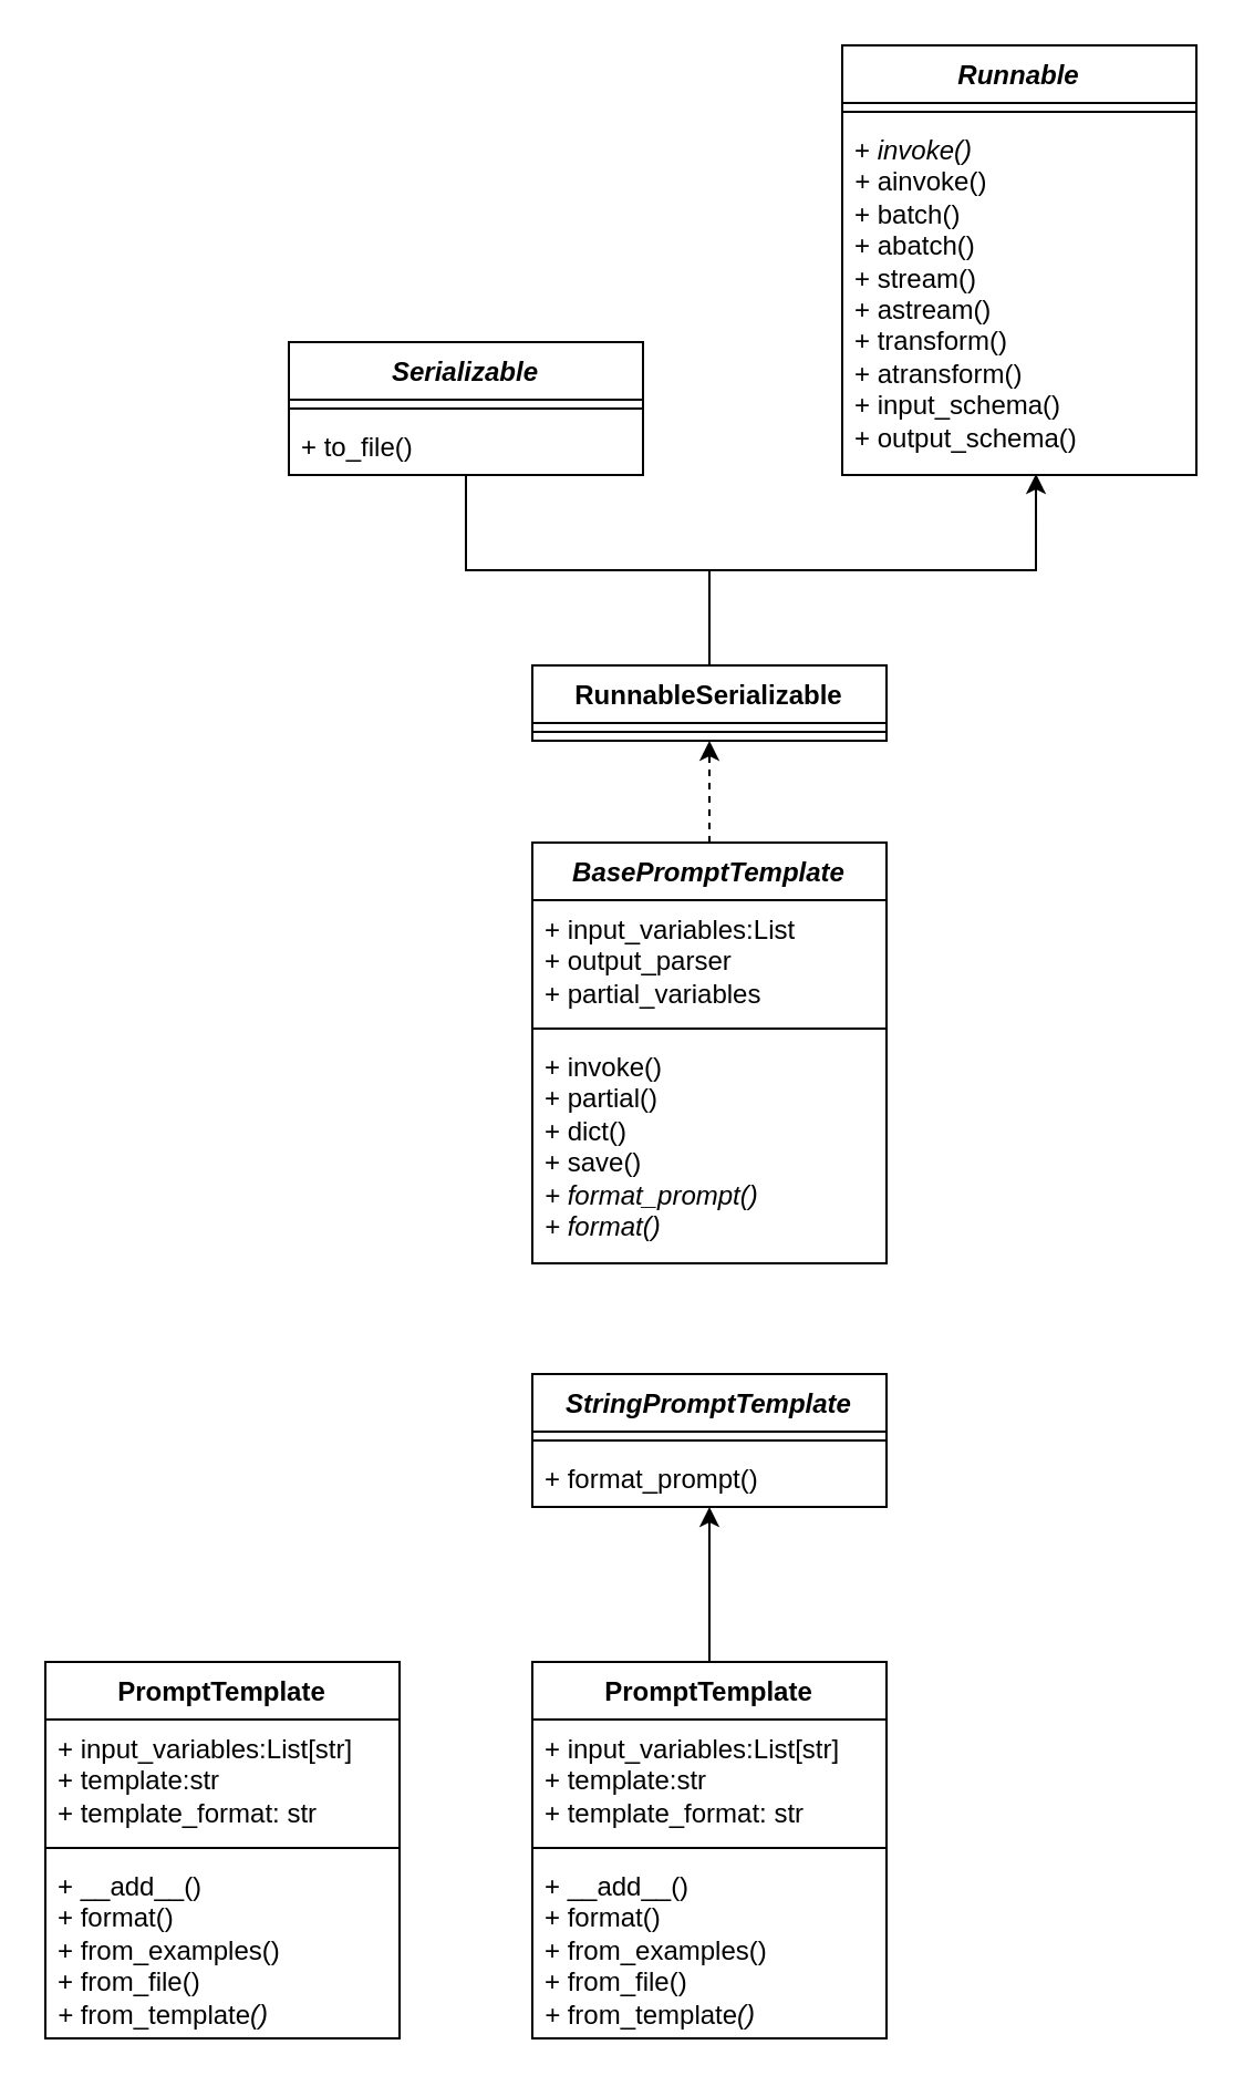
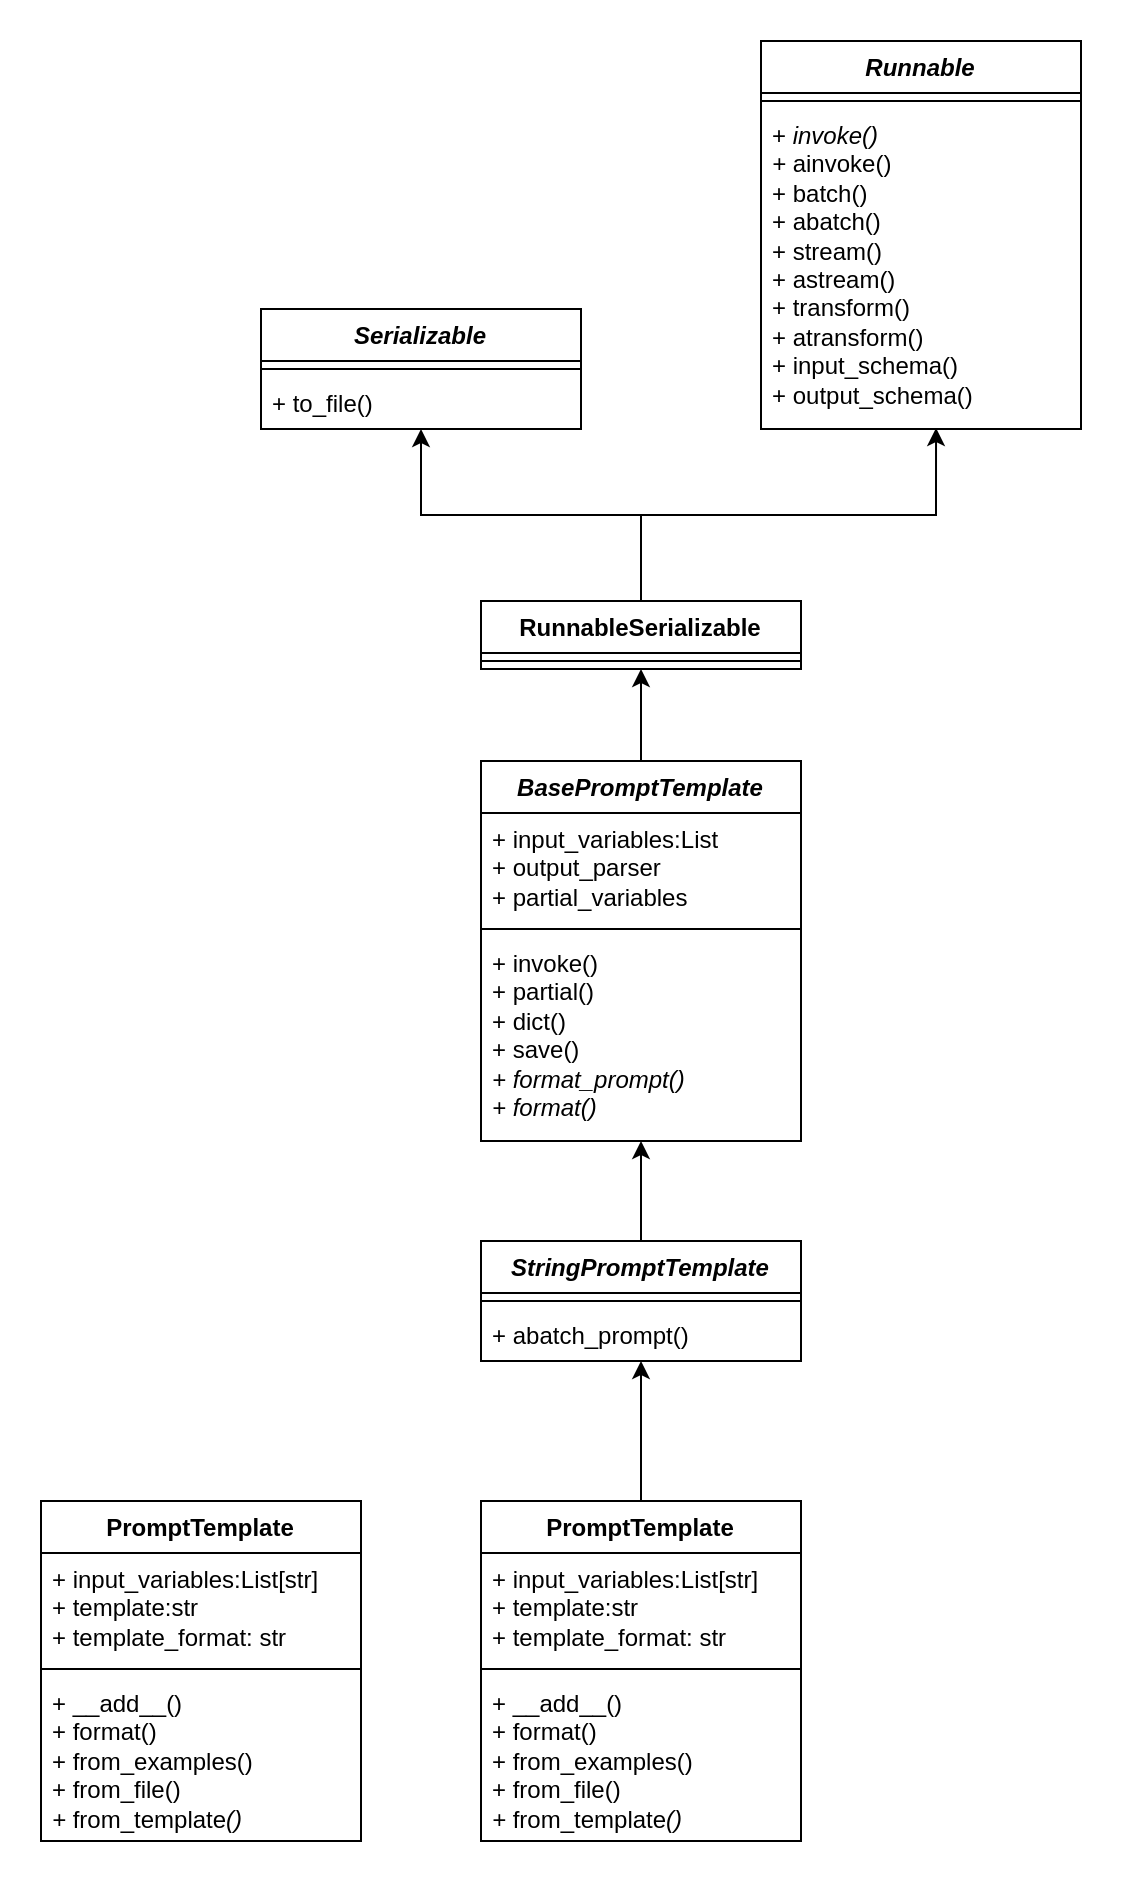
  <mxCell id="0" />
  <mxCell id="1" parent="0" />
- <mxCell id="2" style="edgeStyle=orthogonalEdgeStyle;rounded=0;orthogonalLoop=1;jettySize=auto;html=1;dashed=1;" edge="1" parent="1" source="3" target="8"><mxGeometry relative="1" as="geometry" /></mxCell>
+ <mxCell id="2" style="edgeStyle=orthogonalEdgeStyle;rounded=0;orthogonalLoop=1;jettySize=auto;html=1;" edge="1" parent="1" source="3" target="8"><mxGeometry relative="1" as="geometry" /></mxCell>
  <mxCell id="3" value="&lt;i&gt;BasePromptTemplate&lt;/i&gt;" style="swimlane;fontStyle=1;align=center;verticalAlign=top;childLayout=stackLayout;horizontal=1;startSize=26;horizontalStack=0;resizeParent=1;resizeParentMax=0;resizeLast=0;collapsible=1;marginBottom=0;whiteSpace=wrap;html=1;" vertex="1" parent="1"><mxGeometry x="240" y="380" width="160" height="190" as="geometry"><mxRectangle x="210" y="280" width="100" height="30" as="alternateBounds" /></mxGeometry></mxCell>
  <mxCell id="4" value="+&amp;nbsp;input_variables:List&lt;br&gt;+&amp;nbsp;output_parser&lt;br&gt;+&amp;nbsp;partial_variables" style="text;strokeColor=none;fillColor=none;align=left;verticalAlign=top;spacingLeft=4;spacingRight=4;overflow=hidden;rotatable=0;points=[[0,0.5],[1,0.5]];portConstraint=eastwest;whiteSpace=wrap;html=1;" vertex="1" parent="3"><mxGeometry y="26" width="160" height="54" as="geometry" /></mxCell>
  <mxCell id="5" value="" style="line;strokeWidth=1;fillColor=none;align=left;verticalAlign=middle;spacingTop=-1;spacingLeft=3;spacingRight=3;rotatable=0;labelPosition=right;points=[];portConstraint=eastwest;strokeColor=inherit;" vertex="1" parent="3"><mxGeometry y="80" width="160" height="8" as="geometry" /></mxCell>
  <mxCell id="6" value="+&amp;nbsp;invoke()&lt;br&gt;+&amp;nbsp;partial()&lt;br&gt;+ dict()&lt;br&gt;+ save()&lt;br&gt;&lt;i&gt;+&amp;nbsp;format_prompt()&lt;br&gt;+ format()&lt;/i&gt;" style="text;strokeColor=none;fillColor=none;align=left;verticalAlign=top;spacingLeft=4;spacingRight=4;overflow=hidden;rotatable=0;points=[[0,0.5],[1,0.5]];portConstraint=eastwest;whiteSpace=wrap;html=1;" vertex="1" parent="3"><mxGeometry y="88" width="160" height="102" as="geometry" /></mxCell>
- <mxCell id="7" style="edgeStyle=orthogonalEdgeStyle;rounded=0;orthogonalLoop=1;jettySize=auto;html=1;endArrow=none;" edge="1" parent="1" source="8" target="13"><mxGeometry relative="1" as="geometry" /></mxCell>
+ <mxCell id="7" style="edgeStyle=orthogonalEdgeStyle;rounded=0;orthogonalLoop=1;jettySize=auto;html=1;" edge="1" parent="1" source="8" target="13"><mxGeometry relative="1" as="geometry" /></mxCell>
  <mxCell id="8" value="RunnableSerializable" style="swimlane;fontStyle=1;align=center;verticalAlign=top;childLayout=stackLayout;horizontal=1;startSize=26;horizontalStack=0;resizeParent=1;resizeParentMax=0;resizeLast=0;collapsible=1;marginBottom=0;whiteSpace=wrap;html=1;" vertex="1" parent="1"><mxGeometry x="240" y="300" width="160" height="34" as="geometry"><mxRectangle x="210" y="280" width="100" height="30" as="alternateBounds" /></mxGeometry></mxCell>
  <mxCell id="9" value="" style="line;strokeWidth=1;fillColor=none;align=left;verticalAlign=middle;spacingTop=-1;spacingLeft=3;spacingRight=3;rotatable=0;labelPosition=right;points=[];portConstraint=eastwest;strokeColor=inherit;" vertex="1" parent="8"><mxGeometry y="26" width="160" height="8" as="geometry" /></mxCell>
  <mxCell id="10" value="&lt;i&gt;Runnable&lt;/i&gt;" style="swimlane;fontStyle=1;align=center;verticalAlign=top;childLayout=stackLayout;horizontal=1;startSize=26;horizontalStack=0;resizeParent=1;resizeParentMax=0;resizeLast=0;collapsible=1;marginBottom=0;whiteSpace=wrap;html=1;" vertex="1" parent="1"><mxGeometry x="380" y="20" width="160" height="194" as="geometry"><mxRectangle x="210" y="280" width="100" height="30" as="alternateBounds" /></mxGeometry></mxCell>
  <mxCell id="11" value="" style="line;strokeWidth=1;fillColor=none;align=left;verticalAlign=middle;spacingTop=-1;spacingLeft=3;spacingRight=3;rotatable=0;labelPosition=right;points=[];portConstraint=eastwest;strokeColor=inherit;" vertex="1" parent="10"><mxGeometry y="26" width="160" height="8" as="geometry" /></mxCell>
  <mxCell id="12" value="+&amp;nbsp;&lt;i&gt;invoke()&lt;br&gt;+&amp;nbsp;&lt;/i&gt;ainvoke()&lt;br&gt;+&amp;nbsp;batch()&lt;br&gt;+&amp;nbsp;abatch()&lt;br&gt;+&amp;nbsp;stream()&lt;br&gt;+&amp;nbsp;astream()&lt;br&gt;+&amp;nbsp;transform()&lt;br&gt;+&amp;nbsp;atransform()&lt;br&gt;+&amp;nbsp;input_schema()&lt;br&gt;+ output_schema()" style="text;strokeColor=none;fillColor=none;align=left;verticalAlign=top;spacingLeft=4;spacingRight=4;overflow=hidden;rotatable=0;points=[[0,0.5],[1,0.5]];portConstraint=eastwest;whiteSpace=wrap;html=1;" vertex="1" parent="10"><mxGeometry y="34" width="160" height="160" as="geometry" /></mxCell>
  <mxCell id="13" value="&lt;i&gt;Serializable&lt;/i&gt;" style="swimlane;fontStyle=1;align=center;verticalAlign=top;childLayout=stackLayout;horizontal=1;startSize=26;horizontalStack=0;resizeParent=1;resizeParentMax=0;resizeLast=0;collapsible=1;marginBottom=0;whiteSpace=wrap;html=1;" vertex="1" parent="1"><mxGeometry x="130" y="154" width="160" height="60" as="geometry"><mxRectangle x="210" y="280" width="100" height="30" as="alternateBounds" /></mxGeometry></mxCell>
  <mxCell id="14" value="" style="line;strokeWidth=1;fillColor=none;align=left;verticalAlign=middle;spacingTop=-1;spacingLeft=3;spacingRight=3;rotatable=0;labelPosition=right;points=[];portConstraint=eastwest;strokeColor=inherit;" vertex="1" parent="13"><mxGeometry y="26" width="160" height="8" as="geometry" /></mxCell>
  <mxCell id="15" value="+&amp;nbsp;to_file()" style="text;strokeColor=none;fillColor=none;align=left;verticalAlign=top;spacingLeft=4;spacingRight=4;overflow=hidden;rotatable=0;points=[[0,0.5],[1,0.5]];portConstraint=eastwest;whiteSpace=wrap;html=1;" vertex="1" parent="13"><mxGeometry y="34" width="160" height="26" as="geometry" /></mxCell>
  <mxCell id="16" style="edgeStyle=orthogonalEdgeStyle;rounded=0;orthogonalLoop=1;jettySize=auto;html=1;entryX=0.547;entryY=0.997;entryDx=0;entryDy=0;entryPerimeter=0;" edge="1" parent="1" source="8" target="12"><mxGeometry relative="1" as="geometry" /></mxCell>
+ <mxCell id="17" style="edgeStyle=orthogonalEdgeStyle;rounded=0;orthogonalLoop=1;jettySize=auto;html=1;" edge="1" parent="1" source="18" target="3"><mxGeometry relative="1" as="geometry" /></mxCell>
  <mxCell id="18" value="&lt;i&gt;StringPromptTemplate&lt;/i&gt;" style="swimlane;fontStyle=1;align=center;verticalAlign=top;childLayout=stackLayout;horizontal=1;startSize=26;horizontalStack=0;resizeParent=1;resizeParentMax=0;resizeLast=0;collapsible=1;marginBottom=0;whiteSpace=wrap;html=1;" vertex="1" parent="1"><mxGeometry x="240" y="620" width="160" height="60" as="geometry"><mxRectangle x="210" y="280" width="100" height="30" as="alternateBounds" /></mxGeometry></mxCell>
  <mxCell id="19" value="" style="line;strokeWidth=1;fillColor=none;align=left;verticalAlign=middle;spacingTop=-1;spacingLeft=3;spacingRight=3;rotatable=0;labelPosition=right;points=[];portConstraint=eastwest;strokeColor=inherit;" vertex="1" parent="18"><mxGeometry y="26" width="160" height="8" as="geometry" /></mxCell>
- <mxCell id="20" value="+&amp;nbsp;format_prompt()" style="text;strokeColor=none;fillColor=none;align=left;verticalAlign=top;spacingLeft=4;spacingRight=4;overflow=hidden;rotatable=0;points=[[0,0.5],[1,0.5]];portConstraint=eastwest;whiteSpace=wrap;html=1;" vertex="1" parent="18"><mxGeometry y="34" width="160" height="26" as="geometry" /></mxCell>
+ <mxCell id="20" value="+&amp;nbsp;abatch_prompt()" style="text;strokeColor=none;fillColor=none;align=left;verticalAlign=top;spacingLeft=4;spacingRight=4;overflow=hidden;rotatable=0;points=[[0,0.5],[1,0.5]];portConstraint=eastwest;whiteSpace=wrap;html=1;" vertex="1" parent="18"><mxGeometry y="34" width="160" height="26" as="geometry" /></mxCell>
  <mxCell id="21" style="edgeStyle=orthogonalEdgeStyle;rounded=0;orthogonalLoop=1;jettySize=auto;html=1;" edge="1" parent="1" source="22" target="18"><mxGeometry relative="1" as="geometry" /></mxCell>
  <mxCell id="22" value="PromptTemplate" style="swimlane;fontStyle=1;align=center;verticalAlign=top;childLayout=stackLayout;horizontal=1;startSize=26;horizontalStack=0;resizeParent=1;resizeParentMax=0;resizeLast=0;collapsible=1;marginBottom=0;whiteSpace=wrap;html=1;" vertex="1" parent="1"><mxGeometry x="240" y="750" width="160" height="170" as="geometry"><mxRectangle x="210" y="280" width="100" height="30" as="alternateBounds" /></mxGeometry></mxCell>
  <mxCell id="23" value="+&amp;nbsp;input_variables:List[str]&lt;br&gt;+&amp;nbsp;template:str&lt;br&gt;+&amp;nbsp;template_format: str&amp;nbsp;" style="text;strokeColor=none;fillColor=none;align=left;verticalAlign=top;spacingLeft=4;spacingRight=4;overflow=hidden;rotatable=0;points=[[0,0.5],[1,0.5]];portConstraint=eastwest;whiteSpace=wrap;html=1;" vertex="1" parent="22"><mxGeometry y="26" width="160" height="54" as="geometry" /></mxCell>
  <mxCell id="24" value="" style="line;strokeWidth=1;fillColor=none;align=left;verticalAlign=middle;spacingTop=-1;spacingLeft=3;spacingRight=3;rotatable=0;labelPosition=right;points=[];portConstraint=eastwest;strokeColor=inherit;" vertex="1" parent="22"><mxGeometry y="80" width="160" height="8" as="geometry" /></mxCell>
  <mxCell id="25" value="+&amp;nbsp;__add__&lt;span style=&quot;background-color: initial;&quot;&gt;()&lt;/span&gt;&lt;br&gt;+&amp;nbsp;format&lt;span style=&quot;background-color: initial;&quot;&gt;()&lt;/span&gt;&lt;br&gt;+&amp;nbsp;from_examples()&lt;br&gt;+&amp;nbsp;from_file&lt;span style=&quot;background-color: initial;&quot;&gt;()&lt;/span&gt;&lt;br&gt;&lt;i&gt;+&amp;nbsp;&lt;/i&gt;from_template&lt;i style=&quot;background-color: initial;&quot;&gt;()&lt;/i&gt;" style="text;strokeColor=none;fillColor=none;align=left;verticalAlign=top;spacingLeft=4;spacingRight=4;overflow=hidden;rotatable=0;points=[[0,0.5],[1,0.5]];portConstraint=eastwest;whiteSpace=wrap;html=1;" vertex="1" parent="22"><mxGeometry y="88" width="160" height="82" as="geometry" /></mxCell>
  <mxCell id="26" value="PromptTemplate" style="swimlane;fontStyle=1;align=center;verticalAlign=top;childLayout=stackLayout;horizontal=1;startSize=26;horizontalStack=0;resizeParent=1;resizeParentMax=0;resizeLast=0;collapsible=1;marginBottom=0;whiteSpace=wrap;html=1;" vertex="1" parent="1"><mxGeometry x="20" y="750" width="160" height="170" as="geometry"><mxRectangle x="210" y="280" width="100" height="30" as="alternateBounds" /></mxGeometry></mxCell>
  <mxCell id="27" value="+&amp;nbsp;input_variables:List[str]&lt;br&gt;+&amp;nbsp;template:str&lt;br&gt;+&amp;nbsp;template_format: str&amp;nbsp;" style="text;strokeColor=none;fillColor=none;align=left;verticalAlign=top;spacingLeft=4;spacingRight=4;overflow=hidden;rotatable=0;points=[[0,0.5],[1,0.5]];portConstraint=eastwest;whiteSpace=wrap;html=1;" vertex="1" parent="26"><mxGeometry y="26" width="160" height="54" as="geometry" /></mxCell>
  <mxCell id="28" value="" style="line;strokeWidth=1;fillColor=none;align=left;verticalAlign=middle;spacingTop=-1;spacingLeft=3;spacingRight=3;rotatable=0;labelPosition=right;points=[];portConstraint=eastwest;strokeColor=inherit;" vertex="1" parent="26"><mxGeometry y="80" width="160" height="8" as="geometry" /></mxCell>
  <mxCell id="29" value="+&amp;nbsp;__add__&lt;span style=&quot;background-color: initial;&quot;&gt;()&lt;/span&gt;&lt;br&gt;+&amp;nbsp;format&lt;span style=&quot;background-color: initial;&quot;&gt;()&lt;/span&gt;&lt;br&gt;+&amp;nbsp;from_examples()&lt;br&gt;+&amp;nbsp;from_file&lt;span style=&quot;background-color: initial;&quot;&gt;()&lt;/span&gt;&lt;br&gt;&lt;i&gt;+&amp;nbsp;&lt;/i&gt;from_template&lt;i style=&quot;background-color: initial;&quot;&gt;()&lt;/i&gt;" style="text;strokeColor=none;fillColor=none;align=left;verticalAlign=top;spacingLeft=4;spacingRight=4;overflow=hidden;rotatable=0;points=[[0,0.5],[1,0.5]];portConstraint=eastwest;whiteSpace=wrap;html=1;" vertex="1" parent="26"><mxGeometry y="88" width="160" height="82" as="geometry" /></mxCell>
